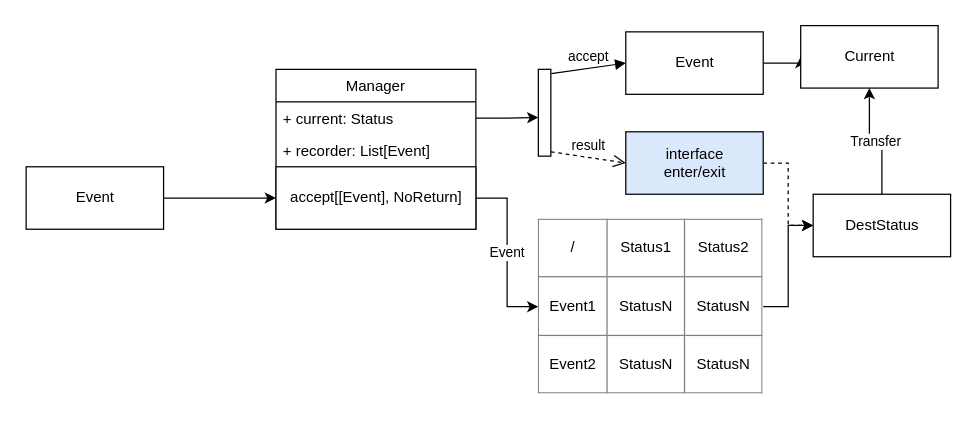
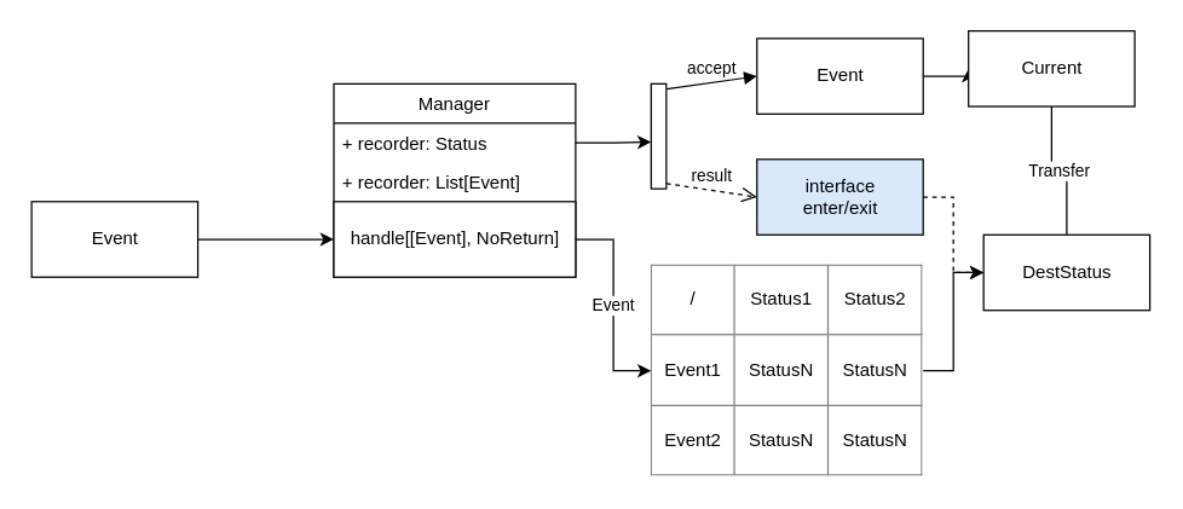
  <mxCell id="0" />
  <mxCell id="1" parent="0" />
  <mxCell id="2" value="Manager" style="swimlane;fontStyle=0;childLayout=stackLayout;horizontal=1;startSize=26;fillColor=none;horizontalStack=0;resizeParent=1;resizeParentMax=0;resizeLast=0;collapsible=1;marginBottom=0;" vertex="1" parent="1"><mxGeometry x="220" y="55" width="160" height="128" as="geometry" /></mxCell>
- <mxCell id="3" value="+ current: Status" style="text;strokeColor=none;fillColor=none;align=left;verticalAlign=top;spacingLeft=4;spacingRight=4;overflow=hidden;rotatable=0;points=[[0,0.5],[1,0.5]];portConstraint=eastwest;" vertex="1" parent="2"><mxGeometry y="26" width="160" height="26" as="geometry" /></mxCell>
+ <mxCell id="3" value="+ recorder: Status" style="text;strokeColor=none;fillColor=none;align=left;verticalAlign=top;spacingLeft=4;spacingRight=4;overflow=hidden;rotatable=0;points=[[0,0.5],[1,0.5]];portConstraint=eastwest;" vertex="1" parent="2"><mxGeometry y="26" width="160" height="26" as="geometry" /></mxCell>
  <mxCell id="4" value="+ recorder: List[Event]" style="text;strokeColor=none;fillColor=none;align=left;verticalAlign=top;spacingLeft=4;spacingRight=4;overflow=hidden;rotatable=0;points=[[0,0.5],[1,0.5]];portConstraint=eastwest;" vertex="1" parent="2"><mxGeometry y="52" width="160" height="26" as="geometry" /></mxCell>
- <mxCell id="5" value="accept[[Event], NoReturn]" style="html=1;" vertex="1" parent="2"><mxGeometry y="78" width="160" height="50" as="geometry" /></mxCell>
+ <mxCell id="5" value="handle[[Event], NoReturn]" style="html=1;" vertex="1" parent="2"><mxGeometry y="78" width="160" height="50" as="geometry" /></mxCell>
  <mxCell id="6" style="edgeStyle=orthogonalEdgeStyle;rounded=0;orthogonalLoop=1;jettySize=auto;html=1;exitX=1;exitY=0.5;exitDx=0;exitDy=0;entryX=0;entryY=0.5;entryDx=0;entryDy=0;" edge="1" parent="1" source="7" target="5"><mxGeometry relative="1" as="geometry" /></mxCell>
  <mxCell id="7" value="Event" style="html=1;" vertex="1" parent="1"><mxGeometry x="20" y="133" width="110" height="50" as="geometry" /></mxCell>
  <mxCell id="8" value="" style="html=1;points=[];perimeter=orthogonalPerimeter;" vertex="1" parent="1"><mxGeometry x="430" y="55" width="10" height="69.5" as="geometry" /></mxCell>
  <mxCell id="9" value="accept" style="html=1;verticalAlign=bottom;endArrow=block;exitX=1.04;exitY=0.049;exitDx=0;exitDy=0;exitPerimeter=0;entryX=0;entryY=0.5;entryDx=0;entryDy=0;" edge="1" target="12" parent="1" source="8"><mxGeometry relative="1" as="geometry"><mxPoint x="500" y="64" as="sourcePoint" /><mxPoint x="450" y="5" as="targetPoint" /></mxGeometry></mxCell>
  <mxCell id="10" value="result" style="html=1;verticalAlign=bottom;endArrow=open;dashed=1;endSize=8;exitX=1;exitY=0.95;entryX=0;entryY=0.5;entryDx=0;entryDy=0;" edge="1" source="8" parent="1" target="14"><mxGeometry relative="1" as="geometry"><mxPoint x="500" y="121" as="targetPoint" /></mxGeometry></mxCell>
  <mxCell id="11" style="edgeStyle=orthogonalEdgeStyle;rounded=0;orthogonalLoop=1;jettySize=auto;html=1;exitX=1;exitY=0.5;exitDx=0;exitDy=0;entryX=0;entryY=0.5;entryDx=0;entryDy=0;" edge="1" parent="1" source="12" target="21"><mxGeometry relative="1" as="geometry" /></mxCell>
  <mxCell id="12" value="Event" style="html=1;" vertex="1" parent="1"><mxGeometry x="500" y="25" width="110" height="50" as="geometry" /></mxCell>
  <mxCell id="13" style="edgeStyle=orthogonalEdgeStyle;rounded=0;orthogonalLoop=1;jettySize=auto;html=1;exitX=1;exitY=0.5;exitDx=0;exitDy=0;dashed=1;" edge="1" parent="1" source="14" target="19"><mxGeometry relative="1" as="geometry" /></mxCell>
  <mxCell id="14" value="interface&lt;br&gt;enter/exit" style="html=1;fillColor=#dae8fc;" vertex="1" parent="1"><mxGeometry x="500" y="105" width="110" height="50" as="geometry" /></mxCell>
  <mxCell id="15" style="edgeStyle=orthogonalEdgeStyle;rounded=0;orthogonalLoop=1;jettySize=auto;html=1;exitX=1;exitY=0.5;exitDx=0;exitDy=0;entryX=0;entryY=0.5;entryDx=0;entryDy=0;" edge="1" parent="1" source="16" target="19"><mxGeometry relative="1" as="geometry" /></mxCell>
  <mxCell id="16" value="&lt;table border=&quot;1&quot; width=&quot;100%&quot; style=&quot;width: 100% ; height: 100% ; border-collapse: collapse&quot;&gt;&lt;tbody&gt;&lt;tr&gt;&lt;td align=&quot;center&quot;&gt;/&lt;/td&gt;&lt;td align=&quot;center&quot;&gt;Status1&lt;/td&gt;&lt;td align=&quot;center&quot;&gt;Status2&lt;/td&gt;&lt;/tr&gt;&lt;tr&gt;&lt;td align=&quot;center&quot;&gt;Event1&lt;/td&gt;&lt;td align=&quot;center&quot;&gt;StatusN&lt;/td&gt;&lt;td align=&quot;center&quot;&gt;StatusN&lt;/td&gt;&lt;/tr&gt;&lt;tr&gt;&lt;td align=&quot;center&quot;&gt;Event2&lt;/td&gt;&lt;td align=&quot;center&quot;&gt;StatusN&lt;/td&gt;&lt;td align=&quot;center&quot;&gt;StatusN&lt;/td&gt;&lt;/tr&gt;&lt;/tbody&gt;&lt;/table&gt;" style="text;html=1;strokeColor=none;fillColor=none;overflow=fill;" vertex="1" parent="1"><mxGeometry x="430" y="175" width="180" height="140" as="geometry" /></mxCell>
  <mxCell id="17" value="Event" style="edgeStyle=orthogonalEdgeStyle;rounded=0;orthogonalLoop=1;jettySize=auto;html=1;exitX=1;exitY=0.5;exitDx=0;exitDy=0;entryX=0;entryY=0.5;entryDx=0;entryDy=0;" edge="1" parent="1" source="5" target="16"><mxGeometry relative="1" as="geometry" /></mxCell>
- <mxCell id="18" value="Transfer" style="edgeStyle=orthogonalEdgeStyle;rounded=0;orthogonalLoop=1;jettySize=auto;html=1;" edge="1" parent="1" source="19" target="21"><mxGeometry relative="1" as="geometry" /></mxCell>
+ <mxCell id="18" value="Transfer" style="edgeStyle=orthogonalEdgeStyle;rounded=0;orthogonalLoop=1;jettySize=auto;html=1;endArrow=none;" edge="1" parent="1" source="19" target="21"><mxGeometry relative="1" as="geometry" /></mxCell>
  <mxCell id="19" value="DestStatus" style="html=1;" vertex="1" parent="1"><mxGeometry x="650" y="155" width="110" height="50" as="geometry" /></mxCell>
  <mxCell id="20" style="edgeStyle=orthogonalEdgeStyle;rounded=0;orthogonalLoop=1;jettySize=auto;html=1;exitX=1;exitY=0.5;exitDx=0;exitDy=0;entryX=0;entryY=0.555;entryDx=0;entryDy=0;entryPerimeter=0;" edge="1" parent="1" source="3" target="8"><mxGeometry relative="1" as="geometry" /></mxCell>
  <mxCell id="21" value="Current" style="html=1;" vertex="1" parent="1"><mxGeometry x="640" y="20" width="110" height="50" as="geometry" /></mxCell>
